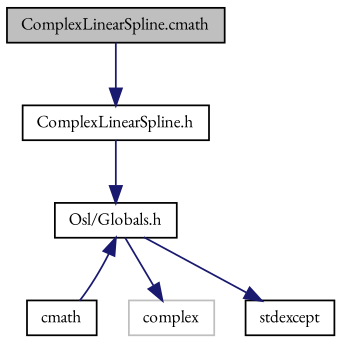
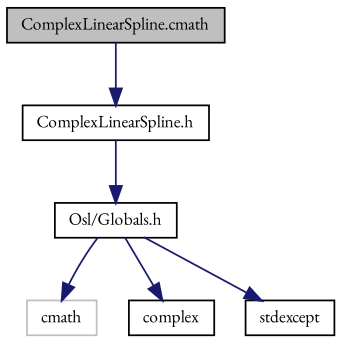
  digraph {
    fontname="EB Garamond"
    node [color=black fillcolor=white fontname="EB Garamond" fontsize=10 shape=record style=filled]
    edge [color=midnightblue fontname="EB Garamond" fontsize=10 labelfontname=Helvetica labelfontsize=10 style=solid]
    n1 [fillcolor=grey75 fontcolor=black height=0.2 label="ComplexLinearSpline.cmath" width=0.4]
    n2 [height=0.2 label="ComplexLinearSpline.h" width=0.4]
    n3 [height=0.2 label="Osl/Globals.h" width=0.4]
-   n4 [height=0.2 label=cmath width=0.4]
-   n5 [color=grey75 height=0.2 label=complex width=0.4]
+   n4 [color=grey75 height=0.2 label=cmath width=0.4]
+   n5 [height=0.2 label=complex width=0.4]
    n6 [height=0.2 label=stdexcept width=0.4]
    n1 -> n2
    n2 -> n3
-   n4 -> n3
+   n3 -> n4
    n3 -> n5
    n3 -> n6
  }
